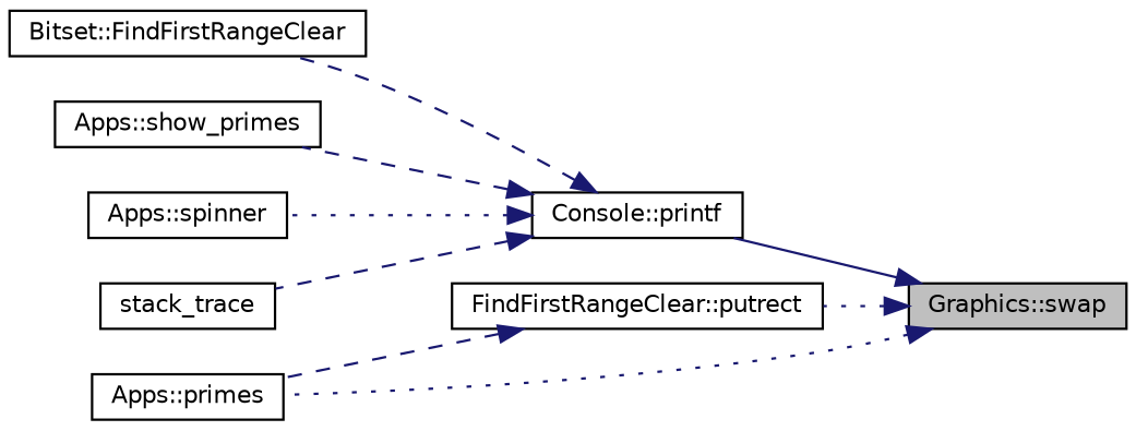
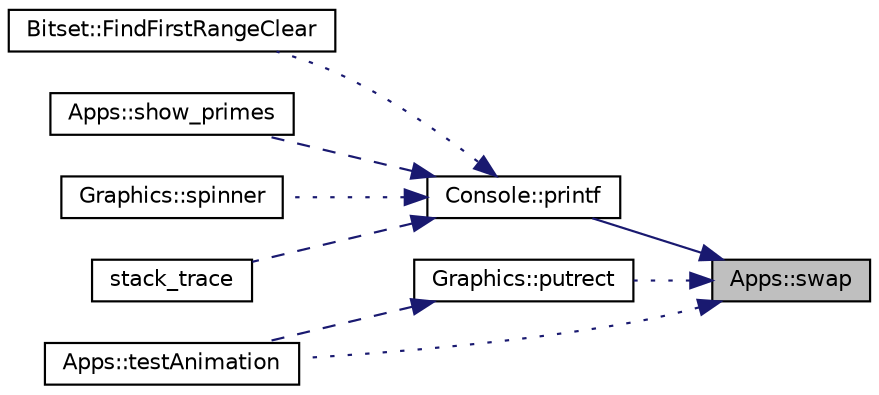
  digraph {
    rankdir=RL
    node [color=black fillcolor=white fontname=Helvetica fontsize=10 shape=record style=filled]
    edge [color=midnightblue dir=back fontname=Helvetica fontsize=10 labelfontname=Helvetica labelfontsize=10 style=dotted]
-   n1 [fillcolor=grey75 fontcolor=black height=0.2 label="Graphics::swap" width=0.4]
+   n1 [fillcolor=grey75 fontcolor=black height=0.2 label="Apps::swap" width=0.4]
    n2 [height=0.2 label="Console::printf" width=0.4]
-   n3 [height=0.2 label="FindFirstRangeClear::putrect" width=0.4]
-   n4 [height=0.2 label="Apps::primes" width=0.4]
+   n3 [height=0.2 label="Graphics::putrect" width=0.4]
+   n4 [height=0.2 label="Apps::testAnimation" width=0.4]
    n5 [height=0.2 label="Bitset::FindFirstRangeClear" width=0.4]
    n6 [height=0.2 label="Apps::show_primes" width=0.4]
-   n7 [height=0.2 label="Apps::spinner" width=0.4]
+   n7 [height=0.2 label="Graphics::spinner" width=0.4]
    n8 [height=0.2 label=stack_trace width=0.4]
    n1 -> n2 [style=solid]
    n1 -> n3
    n1 -> n4
-   n2 -> n5 [style=dashed]
+   n2 -> n5
    n2 -> n6 [style=dashed]
    n2 -> n7
    n2 -> n8 [style=dashed]
    n3 -> n4 [style=dashed]
  }
